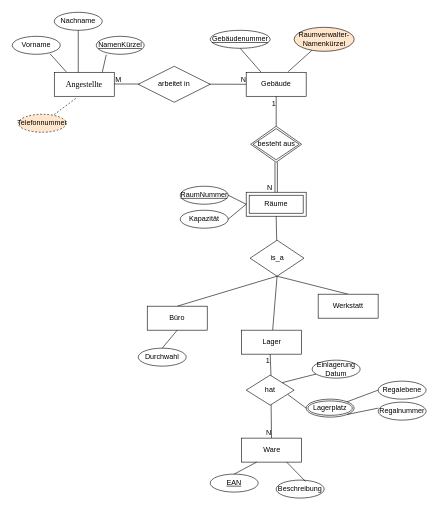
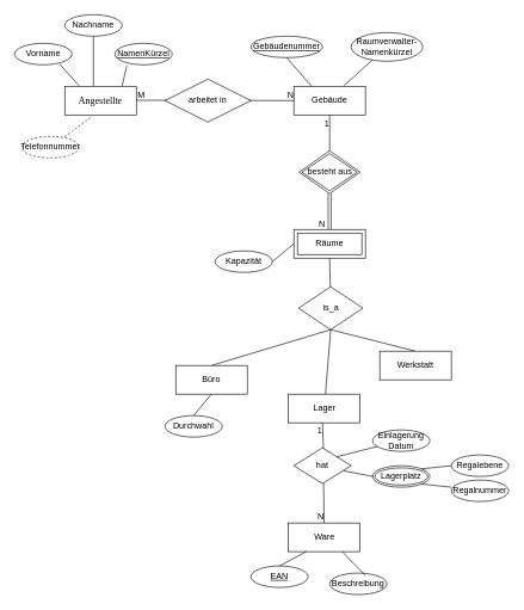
  <mxCell id="0" />
  <mxCell id="1" parent="0" />
  <mxCell id="2" value="&lt;div class=&quot;page&quot; title=&quot;Page 1&quot;&gt;&lt;div class=&quot;section&quot;&gt;&lt;div class=&quot;layoutArea&quot;&gt;&lt;div class=&quot;column&quot;&gt;&lt;p&gt;&lt;span style=&quot;font-size: 10pt ; font-family: &amp;#34;arialmt&amp;#34;&quot;&gt;Angestellte&lt;/span&gt;&lt;/p&gt;&lt;/div&gt;&lt;/div&gt;&lt;/div&gt;&lt;/div&gt;" style="whiteSpace=wrap;html=1;align=center;" vertex="1" parent="1"><mxGeometry x="90" y="120" width="100" height="40" as="geometry" /></mxCell>
  <mxCell id="3" value="Gebäude" style="whiteSpace=wrap;html=1;align=center;" vertex="1" parent="1"><mxGeometry x="410" y="120" width="100" height="40" as="geometry" /></mxCell>
  <mxCell id="4" value="" style="endArrow=none;html=1;rounded=0;entryX=0;entryY=0.5;entryDx=0;entryDy=0;" edge="1" parent="1" target="3"><mxGeometry relative="1" as="geometry"><mxPoint x="190" y="139.5" as="sourcePoint" /><mxPoint x="350" y="139.5" as="targetPoint" /></mxGeometry></mxCell>
  <mxCell id="5" value="M" style="resizable=0;html=1;align=left;verticalAlign=bottom;" connectable="0" vertex="1" parent="4"><mxGeometry x="-1" relative="1" as="geometry" /></mxCell>
  <mxCell id="6" value="N" style="resizable=0;html=1;align=right;verticalAlign=bottom;" connectable="0" vertex="1" parent="4"><mxGeometry x="1" relative="1" as="geometry" /></mxCell>
  <mxCell id="7" value="arbeitet in" style="shape=rhombus;perimeter=rhombusPerimeter;whiteSpace=wrap;html=1;align=center;" vertex="1" parent="1"><mxGeometry x="230" y="110" width="120" height="60" as="geometry" /></mxCell>
  <mxCell id="8" value="Vorname" style="ellipse;whiteSpace=wrap;html=1;align=center;" vertex="1" parent="1"><mxGeometry x="20" y="60" width="80" height="30" as="geometry" /></mxCell>
  <mxCell id="9" value="Nachname" style="ellipse;whiteSpace=wrap;html=1;align=center;" vertex="1" parent="1"><mxGeometry x="90" y="20" width="80" height="30" as="geometry" /></mxCell>
  <mxCell id="10" value="NamenKürzel" style="ellipse;whiteSpace=wrap;html=1;align=center;fontStyle=4;" vertex="1" parent="1"><mxGeometry x="160" y="60" width="80" height="30" as="geometry" /></mxCell>
  <mxCell id="11" value="" style="endArrow=none;html=1;rounded=0;exitX=0.787;exitY=0.974;exitDx=0;exitDy=0;exitPerimeter=0;" edge="1" parent="1" source="8"><mxGeometry relative="1" as="geometry"><mxPoint x="30" y="119.31" as="sourcePoint" /><mxPoint x="110" y="119.31" as="targetPoint" /></mxGeometry></mxCell>
  <mxCell id="12" value="" style="endArrow=none;html=1;rounded=0;exitX=0.5;exitY=1;exitDx=0;exitDy=0;" edge="1" parent="1" source="9"><mxGeometry relative="1" as="geometry"><mxPoint x="102.96" y="89.91" as="sourcePoint" /><mxPoint x="130" y="120" as="targetPoint" /></mxGeometry></mxCell>
  <mxCell id="13" value="" style="endArrow=none;html=1;rounded=0;exitX=0.209;exitY=1.02;exitDx=0;exitDy=0;exitPerimeter=0;" edge="1" parent="1" source="10"><mxGeometry relative="1" as="geometry"><mxPoint x="142.96" y="89.91" as="sourcePoint" /><mxPoint x="170" y="120" as="targetPoint" /></mxGeometry></mxCell>
- <mxCell id="14" value="Telefonnummer" style="ellipse;whiteSpace=wrap;html=1;align=center;dashed=1;fillColor=#ffe6cc;" vertex="1" parent="1"><mxGeometry x="30" y="190" width="80" height="30" as="geometry" /></mxCell>
+ <mxCell id="14" value="Telefonnummer" style="ellipse;whiteSpace=wrap;html=1;align=center;dashed=1;" vertex="1" parent="1"><mxGeometry x="30" y="190" width="80" height="30" as="geometry" /></mxCell>
  <mxCell id="15" value="" style="endArrow=none;html=1;rounded=0;entryX=0.384;entryY=1.041;entryDx=0;entryDy=0;entryPerimeter=0;exitX=0.748;exitY=0.02;exitDx=0;exitDy=0;exitPerimeter=0;dashed=1;" edge="1" parent="1" source="14" target="2"><mxGeometry relative="1" as="geometry"><mxPoint x="170" y="230" as="sourcePoint" /><mxPoint x="330" y="230" as="targetPoint" /></mxGeometry></mxCell>
  <mxCell id="16" value="Gebäudenummer" style="ellipse;whiteSpace=wrap;html=1;align=center;fontStyle=4;" vertex="1" parent="1"><mxGeometry x="350" y="50" width="100" height="30" as="geometry" /></mxCell>
  <mxCell id="17" value="" style="endArrow=none;html=1;rounded=0;entryX=0.25;entryY=0;entryDx=0;entryDy=0;exitX=0.5;exitY=1;exitDx=0;exitDy=0;" edge="1" parent="1" source="16" target="3"><mxGeometry relative="1" as="geometry"><mxPoint x="240" y="190" as="sourcePoint" /><mxPoint x="400" y="190" as="targetPoint" /></mxGeometry></mxCell>
  <mxCell id="18" value="Räume" style="shape=ext;margin=3;double=1;whiteSpace=wrap;html=1;align=center;" vertex="1" parent="1"><mxGeometry x="410" y="320" width="100" height="40" as="geometry" /></mxCell>
  <mxCell id="19" value="besteht aus" style="shape=rhombus;double=1;perimeter=rhombusPerimeter;whiteSpace=wrap;html=1;align=center;" vertex="1" parent="1"><mxGeometry x="417.5" y="210" width="85" height="60" as="geometry" /></mxCell>
  <mxCell id="20" value="" style="shape=link;html=1;rounded=0;entryX=0.5;entryY=0;entryDx=0;entryDy=0;exitX=0.5;exitY=1;exitDx=0;exitDy=0;" edge="1" parent="1" source="19" target="18"><mxGeometry relative="1" as="geometry"><mxPoint x="290" y="310" as="sourcePoint" /><mxPoint x="450" y="310" as="targetPoint" /></mxGeometry></mxCell>
  <mxCell id="21" value="N" style="resizable=0;html=1;align=right;verticalAlign=bottom;" connectable="0" vertex="1" parent="20"><mxGeometry x="1" relative="1" as="geometry"><mxPoint x="-6" as="offset" /></mxGeometry></mxCell>
  <mxCell id="22" value="" style="endArrow=none;html=1;rounded=0;exitX=0.5;exitY=0;exitDx=0;exitDy=0;entryX=0.5;entryY=1;entryDx=0;entryDy=0;" edge="1" parent="1" source="19" target="3"><mxGeometry relative="1" as="geometry"><mxPoint x="290" y="310" as="sourcePoint" /><mxPoint x="460" y="170" as="targetPoint" /></mxGeometry></mxCell>
  <mxCell id="23" value="1" style="resizable=0;html=1;align=right;verticalAlign=bottom;" connectable="0" vertex="1" parent="22"><mxGeometry x="1" relative="1" as="geometry"><mxPoint y="20" as="offset" /></mxGeometry></mxCell>
  <mxCell id="24" value="" style="endArrow=none;html=1;rounded=0;exitX=0.5;exitY=1;exitDx=0;exitDy=0;" edge="1" parent="1" source="18" target="25"><mxGeometry relative="1" as="geometry"><mxPoint x="370" y="410" as="sourcePoint" /><mxPoint x="460" y="410" as="targetPoint" /></mxGeometry></mxCell>
  <mxCell id="25" value="is_a" style="shape=rhombus;perimeter=rhombusPerimeter;whiteSpace=wrap;html=1;align=center;" vertex="1" parent="1"><mxGeometry x="416.5" y="400" width="90" height="60" as="geometry" /></mxCell>
  <mxCell id="26" value="" style="endArrow=none;html=1;rounded=0;entryX=0.5;entryY=1;entryDx=0;entryDy=0;exitX=0.5;exitY=0;exitDx=0;exitDy=0;" edge="1" parent="1" source="31" target="25"><mxGeometry relative="1" as="geometry"><mxPoint x="370" y="540" as="sourcePoint" /><mxPoint x="530" y="540" as="targetPoint" /></mxGeometry></mxCell>
  <mxCell id="27" value="" style="endArrow=none;html=1;rounded=0;exitX=0.5;exitY=1;exitDx=0;exitDy=0;entryX=0.5;entryY=0;entryDx=0;entryDy=0;" edge="1" parent="1" source="25" target="30"><mxGeometry relative="1" as="geometry"><mxPoint x="430" y="540" as="sourcePoint" /><mxPoint x="590" y="540" as="targetPoint" /></mxGeometry></mxCell>
  <mxCell id="28" value="" style="endArrow=none;html=1;rounded=0;exitX=0.5;exitY=1;exitDx=0;exitDy=0;" edge="1" parent="1" source="25" target="29"><mxGeometry relative="1" as="geometry"><mxPoint x="370" y="570" as="sourcePoint" /><mxPoint x="462" y="570" as="targetPoint" /></mxGeometry></mxCell>
  <mxCell id="29" value="Lager" style="whiteSpace=wrap;html=1;align=center;" vertex="1" parent="1"><mxGeometry x="402.5" y="550" width="100" height="40" as="geometry" /></mxCell>
  <mxCell id="30" value="Werkstatt" style="whiteSpace=wrap;html=1;align=center;" vertex="1" parent="1"><mxGeometry x="530" y="490" width="100" height="40" as="geometry" /></mxCell>
  <mxCell id="31" value="Büro" style="whiteSpace=wrap;html=1;align=center;" vertex="1" parent="1"><mxGeometry x="245" y="510" width="100" height="40" as="geometry" /></mxCell>
  <mxCell id="32" value="Kapazität" style="ellipse;whiteSpace=wrap;html=1;align=center;" vertex="1" parent="1"><mxGeometry x="300" y="350" width="80" height="30" as="geometry" /></mxCell>
- <mxCell id="33" value="RaumNummer" style="ellipse;whiteSpace=wrap;html=1;align=center;fontStyle=4;" vertex="1" parent="1"><mxGeometry x="300" y="310" width="80" height="30" as="geometry" /></mxCell>
  <mxCell id="34" value="Durchwahl" style="ellipse;whiteSpace=wrap;html=1;align=center;" vertex="1" parent="1"><mxGeometry x="230" y="580" width="80" height="30" as="geometry" /></mxCell>
  <mxCell id="35" value="" style="endArrow=none;html=1;rounded=0;exitX=0.5;exitY=1;exitDx=0;exitDy=0;entryX=0.5;entryY=0;entryDx=0;entryDy=0;" edge="1" parent="1" source="31" target="34"><mxGeometry relative="1" as="geometry"><mxPoint x="290" y="540" as="sourcePoint" /><mxPoint x="450" y="540" as="targetPoint" /></mxGeometry></mxCell>
  <mxCell id="36" value="" style="endArrow=none;html=1;rounded=0;exitX=0.5;exitY=0;exitDx=0;exitDy=0;" edge="1" parent="1"><mxGeometry relative="1" as="geometry"><mxPoint x="451.5" y="630" as="sourcePoint" /><mxPoint x="450" y="590" as="targetPoint" /></mxGeometry></mxCell>
  <mxCell id="37" value="1" style="resizable=0;html=1;align=right;verticalAlign=bottom;" connectable="0" vertex="1" parent="36"><mxGeometry x="1" relative="1" as="geometry"><mxPoint y="20" as="offset" /></mxGeometry></mxCell>
  <mxCell id="38" value="" style="endArrow=none;html=1;rounded=0;exitX=1;exitY=0;exitDx=0;exitDy=0;" edge="1" parent="1" source="55" target="39"><mxGeometry relative="1" as="geometry"><mxPoint x="486.5" y="640" as="sourcePoint" /><mxPoint x="540" y="630" as="targetPoint" /></mxGeometry></mxCell>
  <mxCell id="39" value="Einlagerung&lt;br&gt;Datum" style="ellipse;whiteSpace=wrap;html=1;align=center;" vertex="1" parent="1"><mxGeometry x="520" y="600" width="80" height="30" as="geometry" /></mxCell>
- <mxCell id="40" value="Lagerplatz" style="ellipse;shape=doubleEllipse;margin=3;whiteSpace=wrap;html=1;align=center;" vertex="1" parent="1"><mxGeometry x="510" y="665" width="80" height="30" as="geometry" /></mxCell>
+ <mxCell id="40" value="Lagerplatz" style="ellipse;shape=doubleEllipse;margin=3;whiteSpace=wrap;html=1;align=center;" vertex="1" parent="1"><mxGeometry x="520" y="650" width="80" height="30" as="geometry" /></mxCell>
  <mxCell id="41" value="" style="endArrow=none;html=1;rounded=0;entryX=0;entryY=0.5;entryDx=0;entryDy=0;exitX=0.863;exitY=0.64;exitDx=0;exitDy=0;exitPerimeter=0;" edge="1" parent="1" source="55" target="40"><mxGeometry relative="1" as="geometry"><mxPoint x="486.5" y="660" as="sourcePoint" /><mxPoint x="570" y="590" as="targetPoint" /></mxGeometry></mxCell>
  <mxCell id="42" value="" style="endArrow=none;html=1;rounded=0;entryX=1;entryY=0;entryDx=0;entryDy=0;" edge="1" parent="1" target="40"><mxGeometry relative="1" as="geometry"><mxPoint x="630" y="650" as="sourcePoint" /><mxPoint x="570" y="590" as="targetPoint" /></mxGeometry></mxCell>
  <mxCell id="43" value="" style="endArrow=none;html=1;rounded=0;entryX=1;entryY=1;entryDx=0;entryDy=0;" edge="1" parent="1" target="40"><mxGeometry relative="1" as="geometry"><mxPoint x="630" y="680" as="sourcePoint" /><mxPoint x="570" y="590" as="targetPoint" /></mxGeometry></mxCell>
  <mxCell id="44" value="Regalnummer" style="ellipse;whiteSpace=wrap;html=1;align=center;" vertex="1" parent="1"><mxGeometry x="630" y="670" width="80" height="30" as="geometry" /></mxCell>
  <mxCell id="45" value="Regalebene" style="ellipse;whiteSpace=wrap;html=1;align=center;" vertex="1" parent="1"><mxGeometry x="630" y="635" width="80" height="30" as="geometry" /></mxCell>
  <mxCell id="46" value="" style="endArrow=none;html=1;rounded=0;exitX=0.5;exitY=1;exitDx=0;exitDy=0;" edge="1" parent="1" target="48"><mxGeometry relative="1" as="geometry"><mxPoint x="451.5" y="670" as="sourcePoint" /><mxPoint x="452" y="740" as="targetPoint" /></mxGeometry></mxCell>
  <mxCell id="47" value="N" style="resizable=0;html=1;align=right;verticalAlign=bottom;" connectable="0" vertex="1" parent="46"><mxGeometry x="1" relative="1" as="geometry" /></mxCell>
  <mxCell id="48" value="Ware" style="whiteSpace=wrap;html=1;align=center;" vertex="1" parent="1"><mxGeometry x="402.5" y="730" width="100" height="40" as="geometry" /></mxCell>
  <mxCell id="49" value="EAN" style="ellipse;whiteSpace=wrap;html=1;align=center;fontStyle=4;" vertex="1" parent="1"><mxGeometry x="350" y="790" width="80" height="30" as="geometry" /></mxCell>
  <mxCell id="50" value="Beschreibung" style="ellipse;whiteSpace=wrap;html=1;align=center;" vertex="1" parent="1"><mxGeometry x="460" y="800" width="80" height="30" as="geometry" /></mxCell>
  <mxCell id="51" value="" style="endArrow=none;html=1;rounded=0;entryX=0.5;entryY=0;entryDx=0;entryDy=0;exitX=0.25;exitY=1;exitDx=0;exitDy=0;" edge="1" parent="1" source="48" target="49"><mxGeometry relative="1" as="geometry"><mxPoint x="410" y="590" as="sourcePoint" /><mxPoint x="570" y="590" as="targetPoint" /></mxGeometry></mxCell>
  <mxCell id="52" value="" style="endArrow=none;html=1;rounded=0;entryX=0.61;entryY=0.072;entryDx=0;entryDy=0;entryPerimeter=0;exitX=0.75;exitY=1;exitDx=0;exitDy=0;" edge="1" parent="1" source="48" target="50"><mxGeometry relative="1" as="geometry"><mxPoint x="410" y="590" as="sourcePoint" /><mxPoint x="570" y="590" as="targetPoint" /></mxGeometry></mxCell>
- <mxCell id="53" value="" style="endArrow=none;html=1;rounded=0;exitX=1;exitY=0.5;exitDx=0;exitDy=0;entryX=0;entryY=0.5;entryDx=0;entryDy=0;" edge="1" parent="1" source="33" target="18"><mxGeometry relative="1" as="geometry"><mxPoint x="410" y="410" as="sourcePoint" /><mxPoint x="570" y="410" as="targetPoint" /></mxGeometry></mxCell>
  <mxCell id="54" value="" style="endArrow=none;html=1;rounded=0;exitX=1;exitY=0.5;exitDx=0;exitDy=0;entryX=0;entryY=0.5;entryDx=0;entryDy=0;" edge="1" parent="1" source="32" target="18"><mxGeometry relative="1" as="geometry"><mxPoint x="410" y="410" as="sourcePoint" /><mxPoint x="570" y="410" as="targetPoint" /></mxGeometry></mxCell>
  <mxCell id="55" value="hat" style="shape=rhombus;perimeter=rhombusPerimeter;whiteSpace=wrap;html=1;align=center;" vertex="1" parent="1"><mxGeometry x="410" y="625" width="80" height="50" as="geometry" /></mxCell>
  <mxCell id="56" value="" style="endArrow=none;html=1;rounded=0;" edge="1" parent="1" target="57"><mxGeometry relative="1" as="geometry"><mxPoint x="480" y="119" as="sourcePoint" /><mxPoint x="500" y="80" as="targetPoint" /></mxGeometry></mxCell>
- <mxCell id="57" value="Raumverwalter-&lt;br&gt;Namenkürzel" style="ellipse;whiteSpace=wrap;html=1;align=center;fillColor=#ffe6cc;" vertex="1" parent="1"><mxGeometry x="490" y="45" width="100" height="40" as="geometry" /></mxCell>
+ <mxCell id="57" value="Raumverwalter-&lt;br&gt;Namenkürzel" style="ellipse;whiteSpace=wrap;html=1;align=center;" vertex="1" parent="1"><mxGeometry x="490" y="45" width="100" height="40" as="geometry" /></mxCell>
